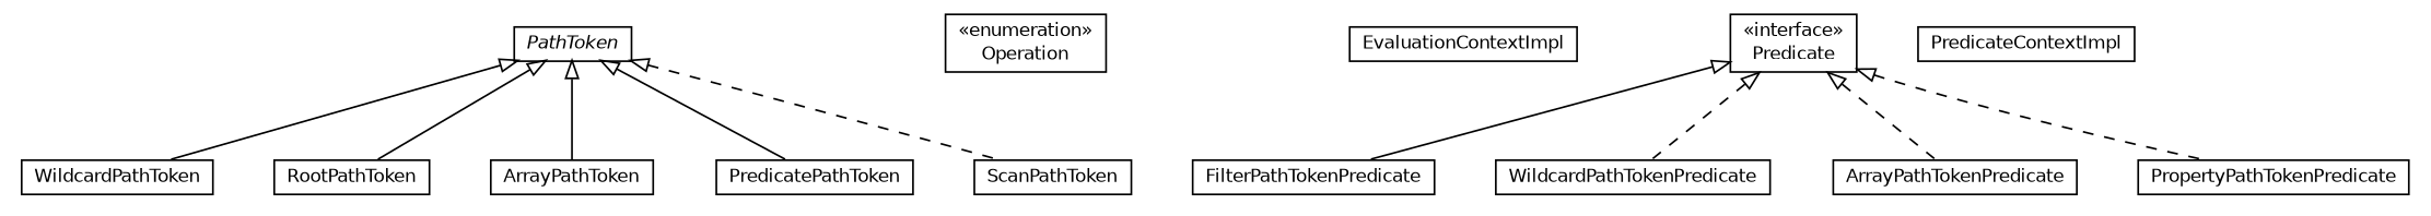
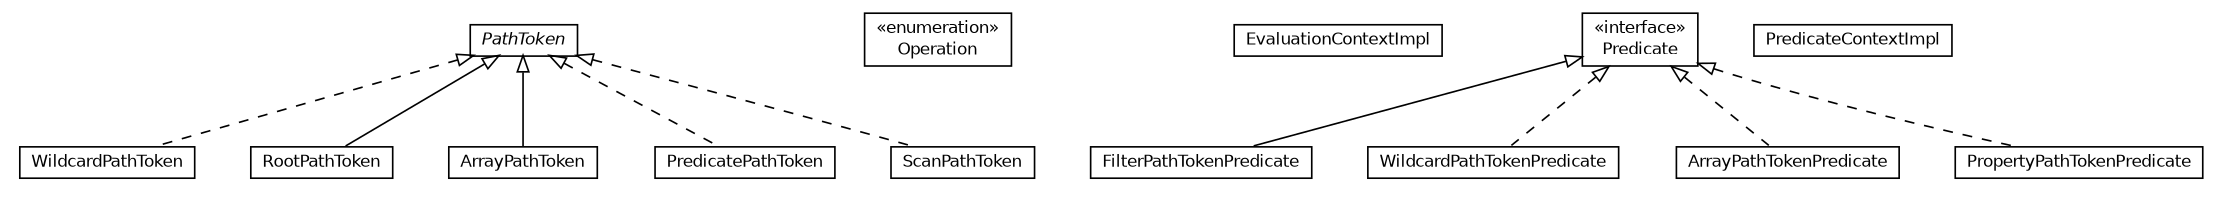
  digraph {
    nodesep=0.25
    ranksep=0.5
    node [fontcolor=black fontname=Helvetica fontsize=10.0 shape=plaintext]
    edge [arrowtail=empty dir=back fontname=Helvetica fontsize=10 headport=p labelfontname=Helvetica labelfontsize=10 tailport=p]
    n1 [label=<<table title="net.trajano.doxdb.jsonpath.internal.token.WildcardPathToken" border="0" cellborder="1" cellspacing="0" cellpadding="2" port="p" href="./WildcardPathToken.html"> 		<tr><td><table border="0" cellspacing="0" cellpadding="1"> <tr><td align="center" balign="center"> WildcardPathToken </td></tr> 		</table></td></tr> 		</table>>]
    n2 [label=<<table title="net.trajano.doxdb.jsonpath.internal.token.RootPathToken" border="0" cellborder="1" cellspacing="0" cellpadding="2" port="p" href="./RootPathToken.html"> 		<tr><td><table border="0" cellspacing="0" cellpadding="1"> <tr><td align="center" balign="center"> RootPathToken </td></tr> 		</table></td></tr> 		</table>>]
    n3 [label=<<table title="net.trajano.doxdb.jsonpath.internal.token.PathToken" border="0" cellborder="1" cellspacing="0" cellpadding="2" port="p" href="./PathToken.html"> 		<tr><td><table border="0" cellspacing="0" cellpadding="1"> <tr><td align="center" balign="center"><font face="Helvetica-Oblique"> PathToken </font></td></tr> 		</table></td></tr> 		</table>>]
    n4 [label=<<table title="net.trajano.doxdb.jsonpath.internal.token.ArrayPathToken" border="0" cellborder="1" cellspacing="0" cellpadding="2" port="p" href="./ArrayPathToken.html"> 		<tr><td><table border="0" cellspacing="0" cellpadding="1"> <tr><td align="center" balign="center"> ArrayPathToken </td></tr> 		</table></td></tr> 		</table>>]
    n5 [label=<<table title="net.trajano.doxdb.jsonpath.internal.token.PredicatePathToken" border="0" cellborder="1" cellspacing="0" cellpadding="2" port="p" href="./PredicatePathToken.html"> 		<tr><td><table border="0" cellspacing="0" cellpadding="1"> <tr><td align="center" balign="center"> PredicatePathToken </td></tr> 		</table></td></tr> 		</table>>]
    n6 [label=<<table title="net.trajano.doxdb.jsonpath.internal.token.ScanPathToken" border="0" cellborder="1" cellspacing="0" cellpadding="2" port="p" href="./ScanPathToken.html"> 		<tr><td><table border="0" cellspacing="0" cellpadding="1"> <tr><td align="center" balign="center"> ScanPathToken </td></tr> 		</table></td></tr> 		</table>>]
    n7 [label=<<table title="net.trajano.doxdb.jsonpath.internal.token.ArrayPathToken.Operation" border="0" cellborder="1" cellspacing="0" cellpadding="2" port="p" href="./ArrayPathToken.Operation.html"> 		<tr><td><table border="0" cellspacing="0" cellpadding="1"> <tr><td align="center" balign="center"> &#171;enumeration&#187; </td></tr> <tr><td align="center" balign="center"> Operation </td></tr> 		</table></td></tr> 		</table>>]
    n8 [label=<<table title="net.trajano.doxdb.jsonpath.internal.token.EvaluationContextImpl" border="0" cellborder="1" cellspacing="0" cellpadding="2" port="p" href="./EvaluationContextImpl.html"> 		<tr><td><table border="0" cellspacing="0" cellpadding="1"> <tr><td align="center" balign="center"> EvaluationContextImpl </td></tr> 		</table></td></tr> 		</table>>]
    n9 [label=<<table title="net.trajano.doxdb.jsonpath.internal.token.ScanPathToken.Predicate" border="0" cellborder="1" cellspacing="0" cellpadding="2" port="p" href="./ScanPathToken.Predicate.html"> 		<tr><td><table border="0" cellspacing="0" cellpadding="1"> <tr><td align="center" balign="center"> &#171;interface&#187; </td></tr> <tr><td align="center" balign="center"> Predicate </td></tr> 		</table></td></tr> 		</table>>]
    n10 [label=<<table title="net.trajano.doxdb.jsonpath.internal.token.ScanPathToken.FilterPathTokenPredicate" border="0" cellborder="1" cellspacing="0" cellpadding="2" port="p" href="./ScanPathToken.FilterPathTokenPredicate.html"> 		<tr><td><table border="0" cellspacing="0" cellpadding="1"> <tr><td align="center" balign="center"> FilterPathTokenPredicate </td></tr> 		</table></td></tr> 		</table>>]
    n11 [label=<<table title="net.trajano.doxdb.jsonpath.internal.token.ScanPathToken.WildcardPathTokenPredicate" border="0" cellborder="1" cellspacing="0" cellpadding="2" port="p" href="./ScanPathToken.WildcardPathTokenPredicate.html"> 		<tr><td><table border="0" cellspacing="0" cellpadding="1"> <tr><td align="center" balign="center"> WildcardPathTokenPredicate </td></tr> 		</table></td></tr> 		</table>>]
    n12 [label=<<table title="net.trajano.doxdb.jsonpath.internal.token.ScanPathToken.ArrayPathTokenPredicate" border="0" cellborder="1" cellspacing="0" cellpadding="2" port="p" href="./ScanPathToken.ArrayPathTokenPredicate.html"> 		<tr><td><table border="0" cellspacing="0" cellpadding="1"> <tr><td align="center" balign="center"> ArrayPathTokenPredicate </td></tr> 		</table></td></tr> 		</table>>]
    n13 [label=<<table title="net.trajano.doxdb.jsonpath.internal.token.ScanPathToken.PropertyPathTokenPredicate" border="0" cellborder="1" cellspacing="0" cellpadding="2" port="p" href="./ScanPathToken.PropertyPathTokenPredicate.html"> 		<tr><td><table border="0" cellspacing="0" cellpadding="1"> <tr><td align="center" balign="center"> PropertyPathTokenPredicate </td></tr> 		</table></td></tr> 		</table>>]
    n14 [label=<<table title="net.trajano.doxdb.jsonpath.internal.token.PredicateContextImpl" border="0" cellborder="1" cellspacing="0" cellpadding="2" port="p" href="./PredicateContextImpl.html"> 		<tr><td><table border="0" cellspacing="0" cellpadding="1"> <tr><td align="center" balign="center"> PredicateContextImpl </td></tr> 		</table></td></tr> 		</table>>]
-   n3 -> n1
+   n3 -> n1 [style=dashed]
    n3 -> n2
    n3 -> n4
-   n3 -> n5
+   n3 -> n5 [style=dashed]
    n3 -> n6 [style=dashed]
    n9 -> n10 [style=solid]
    n9 -> n11 [style=dashed]
    n9 -> n12 [style=dashed]
    n9 -> n13 [style=dashed]
  }
